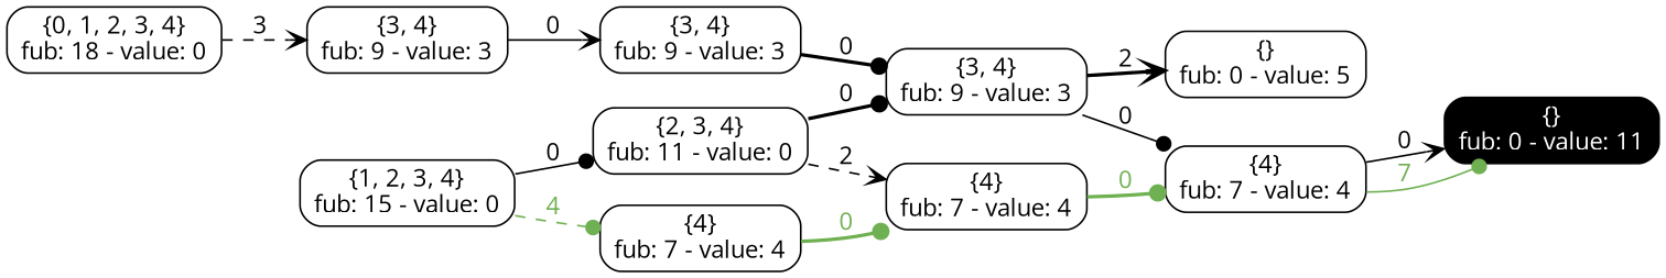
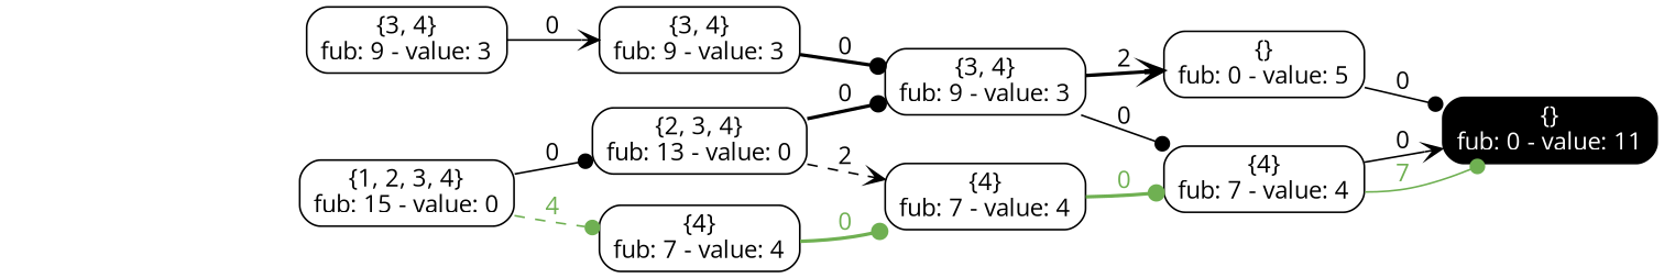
  digraph {
    fontname="Open Sans"
    rankdir=LR
    node [fontname="Open Sans" shape=rectangle style=rounded]
    edge [arrowhead=dot fontname="Open Sans" style=solid]
-   n1 [label="{0, 1, 2, 3, 4}\nfub: 18 - value: 0"]
    n2 [label="{3, 4}\nfub: 9 - value: 3"]
    n3 [label="{3, 4}\nfub: 9 - value: 3"]
    n4 [label="{1, 2, 3, 4}\nfub: 15 - value: 0"]
    n5 [label="{4}\nfub: 7 - value: 4"]
-   n6 [label="{2, 3, 4}\nfub: 11 - value: 0"]
+   n6 [label="{2, 3, 4}\nfub: 13 - value: 0"]
    n7 [label="{3, 4}\nfub: 9 - value: 3"]
    n8 [label="{4}\nfub: 7 - value: 4"]
    n9 [label="{4}\nfub: 7 - value: 4"]
    n10 [label="{}\nfub: 0 - value: 5"]
    n11 [color=black fontcolor=white label="{}\nfub: 0 - value: 11" style="filled, rounded"]
-   n1 -> n2 [arrowhead=vee label=3 style=dashed]
    n2 -> n3 [arrowhead=vee label=0]
    n3 -> n7 [label=0 style=bold]
    n4 -> n5 [color="#6fb052" fontcolor="#6fb052" label=4 style=dashed]
    n4 -> n6 [label=0]
    n5 -> n8 [color="#6fb052" fontcolor="#6fb052" label=0 style=bold]
    n6 -> n7 [label=0 style=bold]
    n6 -> n8 [arrowhead=vee label=2 style=dashed]
    n7 -> n9 [label=0]
    n7 -> n10 [arrowhead=vee label=2 style=bold]
    n8 -> n9 [color="#6fb052" fontcolor="#6fb052" label=0 style=bold]
    n9 -> n11 [arrowhead=vee label=0]
    n9 -> n11 [color="#6fb052" fontcolor="#6fb052" label=7]
+   n10 -> n11 [label=0]
  }
